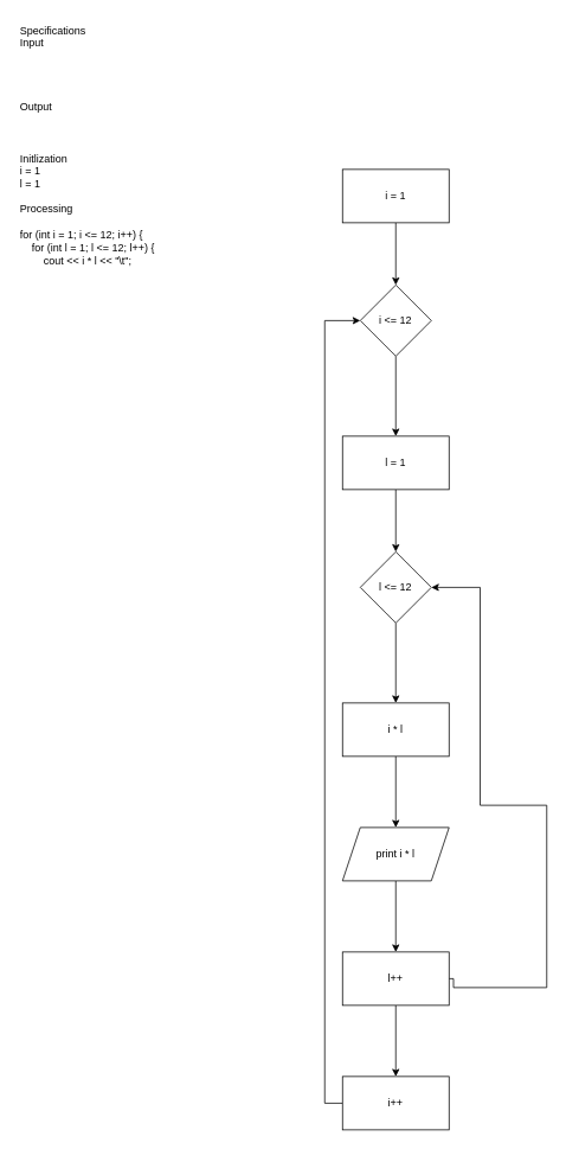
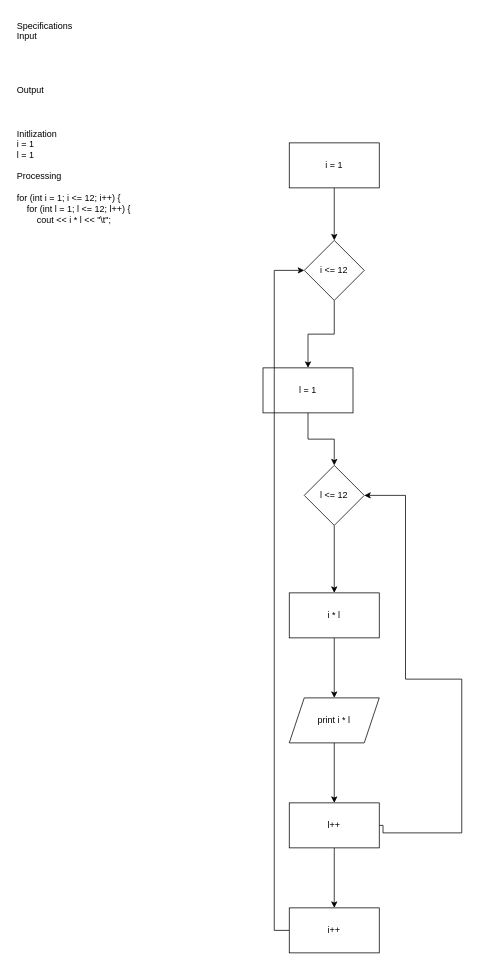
  <mxCell id="0" />
  <mxCell id="1" parent="0" />
  <mxCell id="2" value="&lt;div&gt;Specifications&lt;/div&gt;&lt;div&gt;Input&lt;br&gt;&lt;/div&gt;&lt;div&gt;&lt;br&gt;&lt;/div&gt;&lt;div&gt;&lt;br&gt;&lt;/div&gt;&lt;div&gt;&lt;br&gt;&lt;/div&gt;&lt;div&gt;&lt;br&gt;&lt;/div&gt;&lt;div&gt;Output&lt;/div&gt;&lt;div&gt;&lt;br&gt;&lt;/div&gt;&lt;div&gt;&lt;br&gt;&lt;/div&gt;&lt;div&gt;&lt;br&gt;&lt;/div&gt;&lt;div&gt;Initlization&lt;/div&gt;&lt;div&gt;i = 1&lt;br&gt;&lt;/div&gt;&lt;div&gt;l = 1&lt;br&gt;&lt;/div&gt;&lt;div&gt;&lt;br&gt;&lt;/div&gt;&lt;div&gt;Processing&lt;br&gt;&lt;/div&gt;&lt;div&gt;&lt;br&gt;&lt;/div&gt;&lt;div&gt;for (int i = 1; i &amp;lt;= 12; i++) {&lt;br&gt;&amp;nbsp;&amp;nbsp;&amp;nbsp; for (int l = 1; l &amp;lt;= 12; l++) {&lt;br&gt;&amp;nbsp;&amp;nbsp;&amp;nbsp;&amp;nbsp;&amp;nbsp;&amp;nbsp;&amp;nbsp; cout &amp;lt;&amp;lt; i * l &amp;lt;&amp;lt; &quot;\t&quot;;&lt;br&gt;&lt;/div&gt;" style="text;html=1;whiteSpace=wrap;overflow=hidden;rounded=0;" vertex="1" parent="1"><mxGeometry width="180" height="560" as="geometry" x="20" y="20" /></mxCell>
  <mxCell id="3" value="" style="edgeStyle=orthogonalEdgeStyle;rounded=0;orthogonalLoop=1;jettySize=auto;html=1;" edge="1" parent="1" source="4" target="6"><mxGeometry relative="1" as="geometry" /></mxCell>
  <mxCell id="4" value="i = 1" style="whiteSpace=wrap;html=1;" vertex="1" parent="1"><mxGeometry x="385" y="190" width="120" height="60" as="geometry" /></mxCell>
  <mxCell id="5" value="" style="edgeStyle=orthogonalEdgeStyle;rounded=0;orthogonalLoop=1;jettySize=auto;html=1;" edge="1" parent="1" source="6" target="8"><mxGeometry relative="1" as="geometry" /></mxCell>
  <mxCell id="6" value="i &amp;lt;= 12" style="rhombus;whiteSpace=wrap;html=1;" vertex="1" parent="1"><mxGeometry x="405" y="320" width="80" height="80" as="geometry" /></mxCell>
  <mxCell id="7" value="" style="edgeStyle=orthogonalEdgeStyle;rounded=0;orthogonalLoop=1;jettySize=auto;html=1;" edge="1" parent="1" source="8" target="10"><mxGeometry relative="1" as="geometry" /></mxCell>
- <mxCell id="8" value="l = 1" style="whiteSpace=wrap;html=1;" vertex="1" parent="1"><mxGeometry x="385" y="490" width="120" height="60" as="geometry" /></mxCell>
+ <mxCell id="8" value="l = 1" style="whiteSpace=wrap;html=1;" vertex="1" parent="1"><mxGeometry x="350" y="490" width="120" height="60" as="geometry" /></mxCell>
  <mxCell id="9" value="" style="edgeStyle=orthogonalEdgeStyle;rounded=0;orthogonalLoop=1;jettySize=auto;html=1;" edge="1" parent="1" source="10" target="12"><mxGeometry relative="1" as="geometry" /></mxCell>
  <mxCell id="10" value="l &amp;lt;= 12" style="rhombus;whiteSpace=wrap;html=1;" vertex="1" parent="1"><mxGeometry x="405" y="620" width="80" height="80" as="geometry" /></mxCell>
  <mxCell id="11" value="" style="edgeStyle=orthogonalEdgeStyle;rounded=0;orthogonalLoop=1;jettySize=auto;html=1;" edge="1" parent="1" source="12" target="14"><mxGeometry relative="1" as="geometry" /></mxCell>
  <mxCell id="12" value="i * l" style="whiteSpace=wrap;html=1;" vertex="1" parent="1"><mxGeometry x="385" y="790" width="120" height="60" as="geometry" /></mxCell>
  <mxCell id="13" value="" style="edgeStyle=orthogonalEdgeStyle;rounded=0;orthogonalLoop=1;jettySize=auto;html=1;" edge="1" parent="1" source="14" target="17"><mxGeometry relative="1" as="geometry" /></mxCell>
  <mxCell id="14" value="print i * l" style="shape=parallelogram;perimeter=parallelogramPerimeter;whiteSpace=wrap;html=1;fixedSize=1;" vertex="1" parent="1"><mxGeometry x="385" y="930" width="120" height="60" as="geometry" /></mxCell>
  <mxCell id="15" value="" style="edgeStyle=orthogonalEdgeStyle;rounded=0;orthogonalLoop=1;jettySize=auto;html=1;" edge="1" parent="1" source="17" target="19"><mxGeometry relative="1" as="geometry" /></mxCell>
  <mxCell id="16" style="edgeStyle=orthogonalEdgeStyle;rounded=0;orthogonalLoop=1;jettySize=auto;html=1;entryX=1;entryY=0.5;entryDx=0;entryDy=0;exitX=1;exitY=0.5;exitDx=0;exitDy=0;" edge="1" parent="1" source="17" target="10"><mxGeometry relative="1" as="geometry"><mxPoint x="540" y="1110" as="sourcePoint" /><mxPoint x="520" y="660" as="targetPoint" /><Array as="points"><mxPoint x="510" y="1100" /><mxPoint x="510" y="1110" /><mxPoint x="615" y="1110" /><mxPoint x="615" y="905" /><mxPoint x="540" y="905" /><mxPoint x="540" y="660" /></Array></mxGeometry></mxCell>
  <mxCell id="17" value="l++" style="whiteSpace=wrap;html=1;" vertex="1" parent="1"><mxGeometry x="385" y="1070" width="120" height="60" as="geometry" /></mxCell>
  <mxCell id="18" style="edgeStyle=orthogonalEdgeStyle;rounded=0;orthogonalLoop=1;jettySize=auto;html=1;exitX=0;exitY=0.5;exitDx=0;exitDy=0;entryX=0;entryY=0.5;entryDx=0;entryDy=0;" edge="1" parent="1" source="19" target="6"><mxGeometry relative="1" as="geometry"><mxPoint x="290" y="1230" as="sourcePoint" /><mxPoint x="310" y="350" as="targetPoint" /></mxGeometry></mxCell>
  <mxCell id="19" value="i++" style="whiteSpace=wrap;html=1;" vertex="1" parent="1"><mxGeometry x="385" y="1210" width="120" height="60" as="geometry" /></mxCell>
